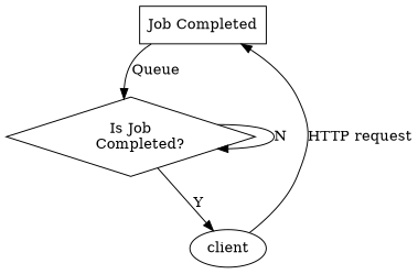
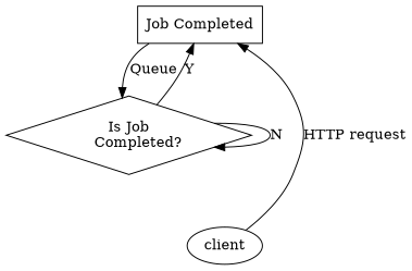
  digraph {
    n1 [label="Job Completed" shape=box]
    n2 [label="Is Job\n    Completed?" shape=diamond]
    client
    n1 -> n2 [label=Queue]
-   n2 -> client [label=Y]
+   n2 -> n1 [label=Y]
    n2 -> n2 [label=N]
    client -> n1 [label="HTTP request"]
  }
